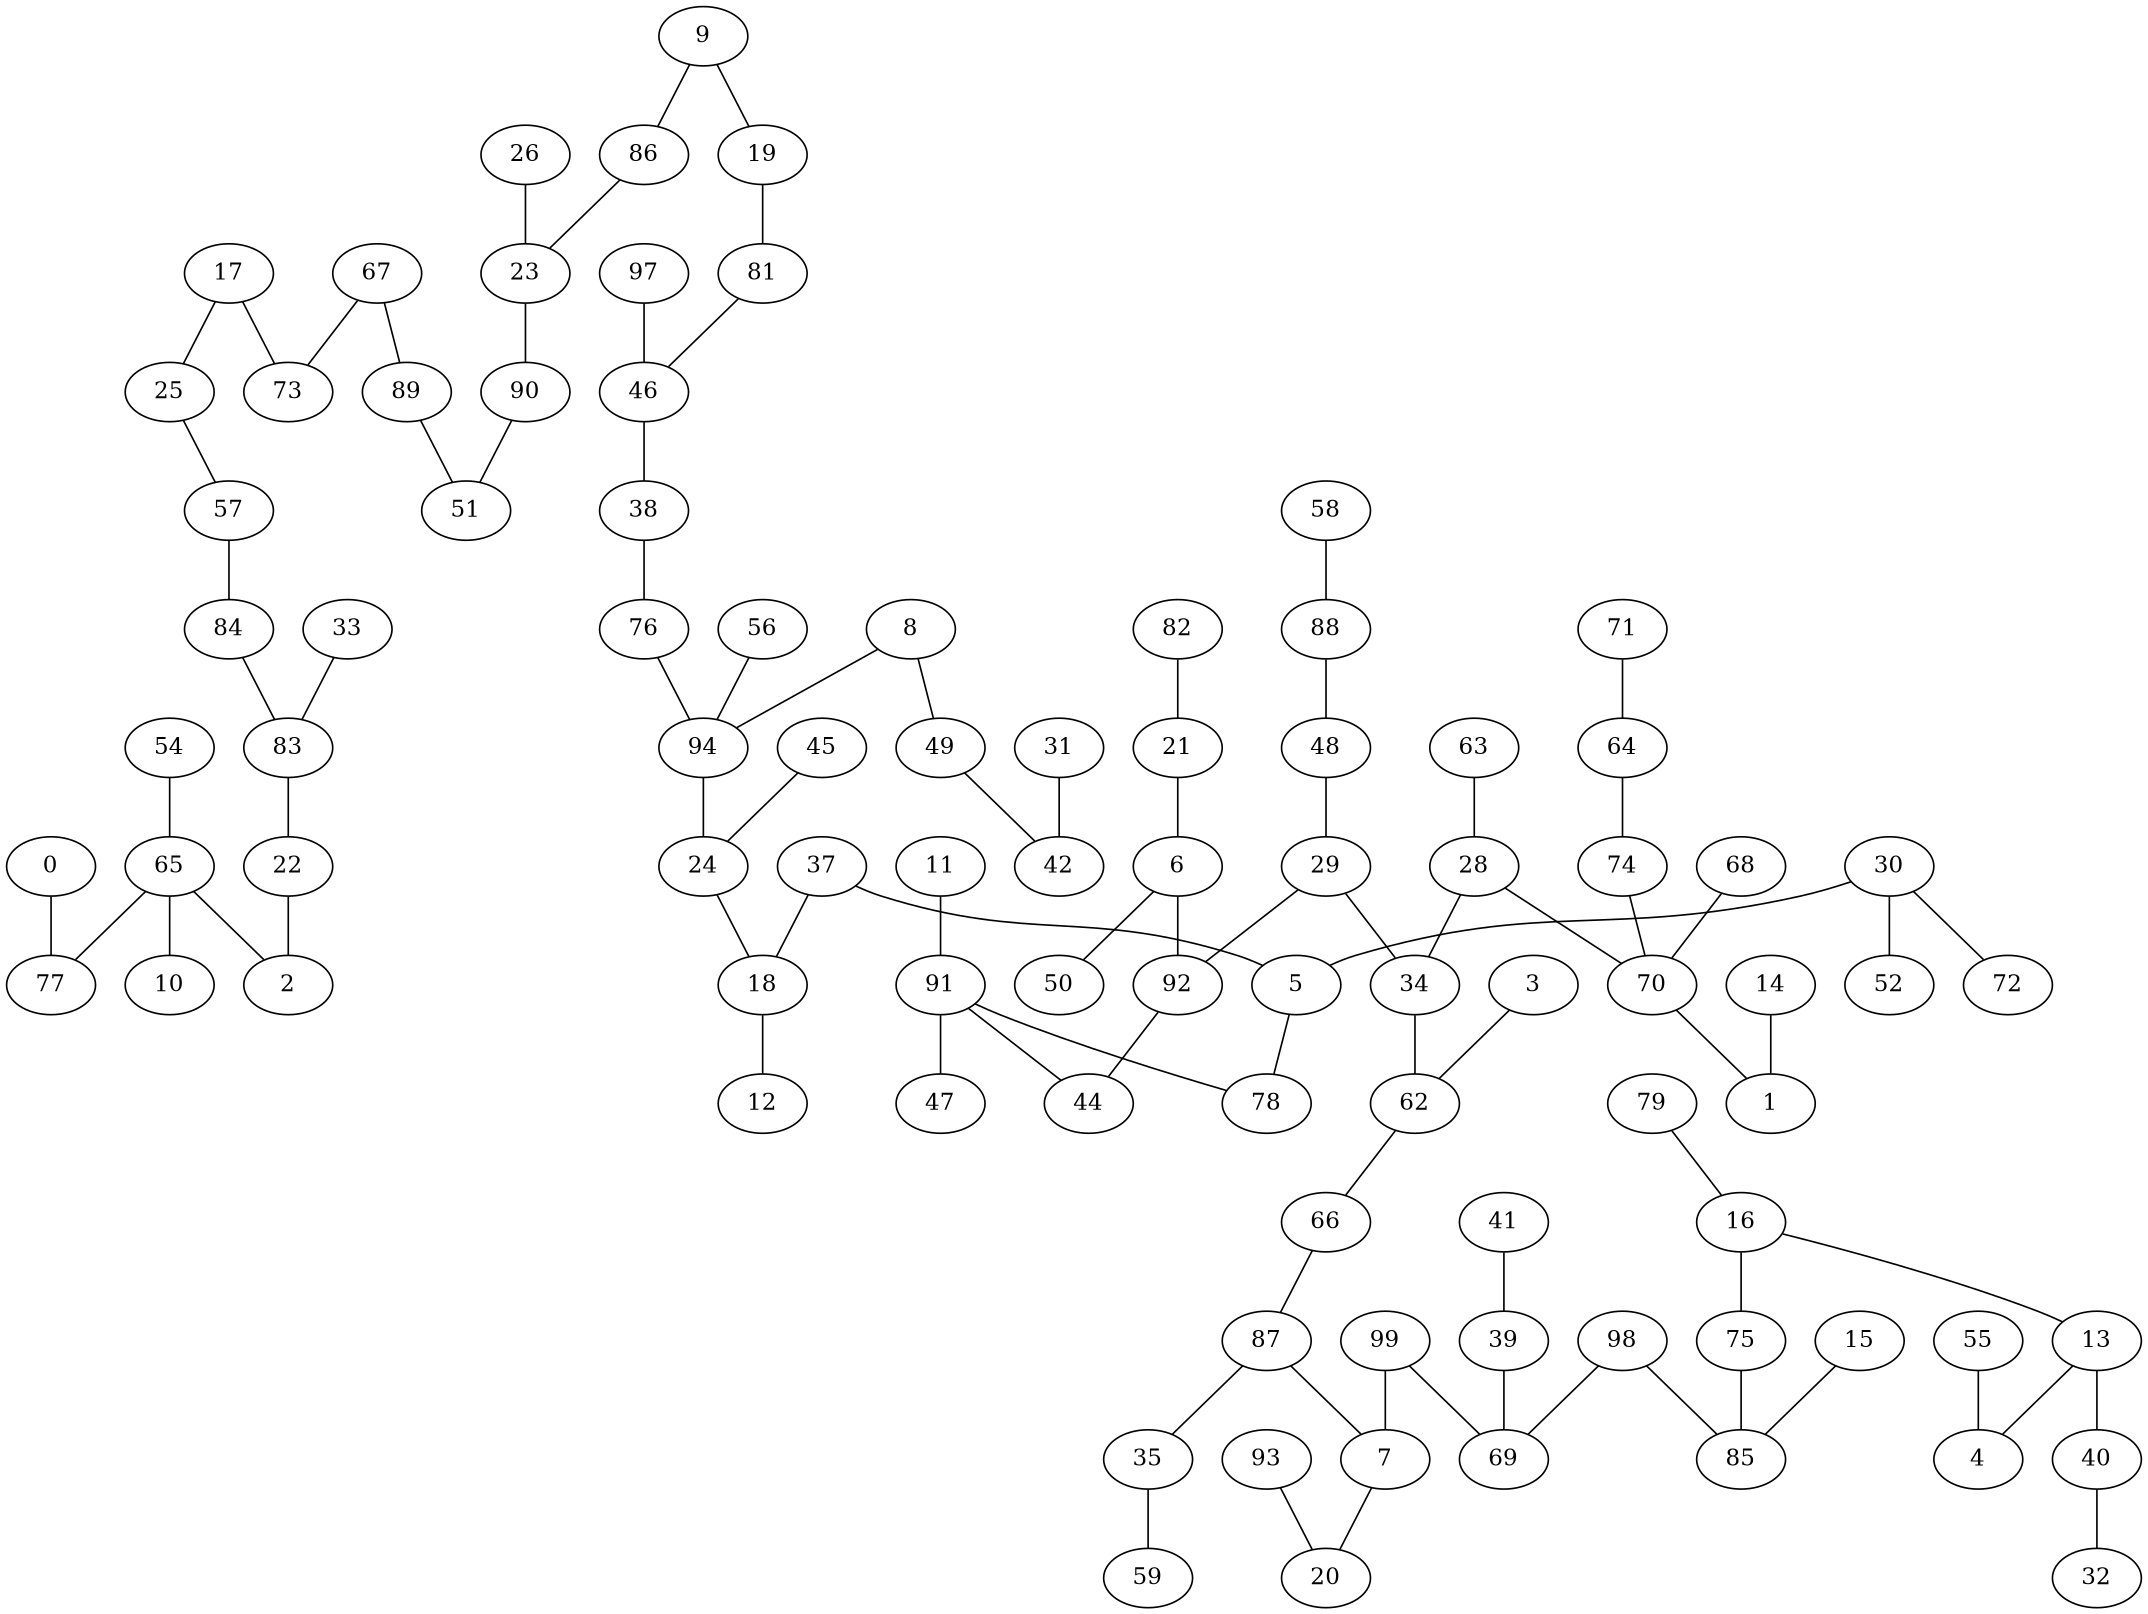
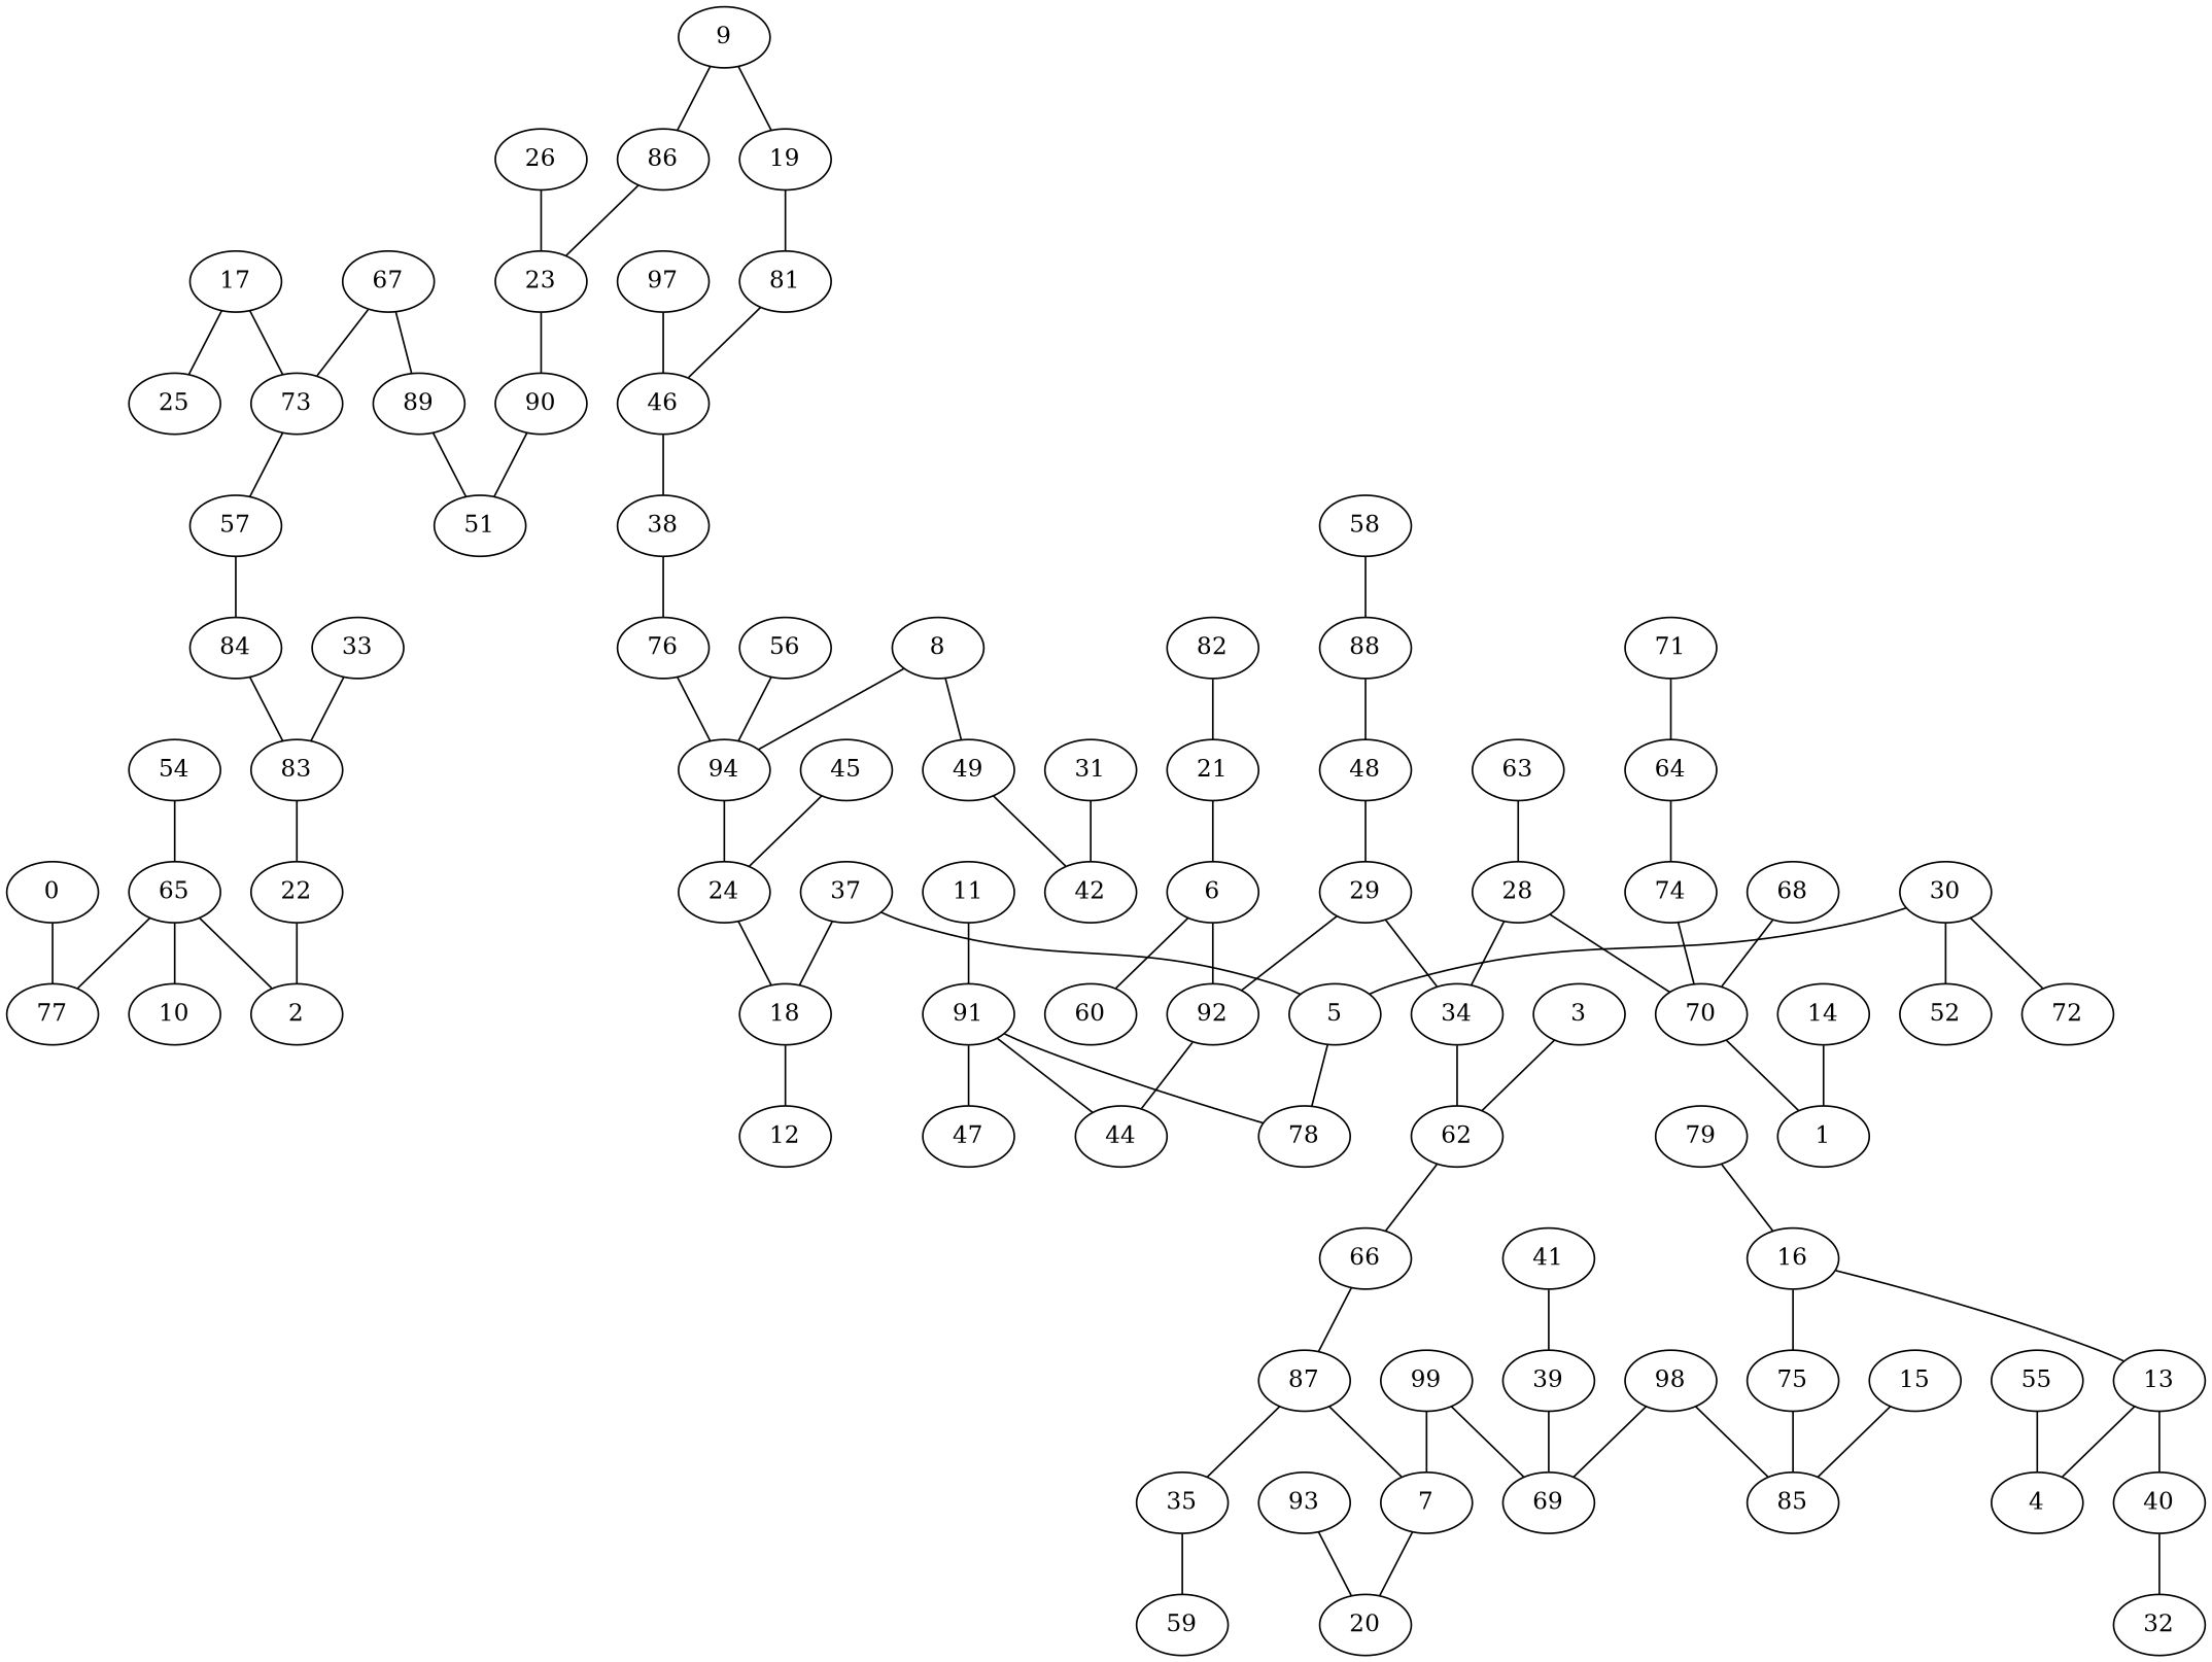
  graph {
    0
    77
    65
    10
    2
    54
    22
    83
    84
    57
    25
    17
    73
    67
    89
    51
    90
    23
    86
    9
    19
    81
    46
    38
    76
    94
    n27 [label=24]
    18
    56
    12
    45
    37
    5
    78
    30
    52
    72
    91
    47
    44
    92
    6
-   50
+   50 [label=60]
    21
    82
    29
    34
    62
    48
    88
    58
    66
    87
    7
    35
    20
    59
    99
    69
    98
    85
    75
    16
    13
    4
    40
    32
    55
    79
    15
    39
    41
    93
    3
    28
    70
    1
    63
    68
    74
    64
    71
    14
    11
    8
    49
    42
    31
    97
    26
    33
    0 -- 77
    65 -- 77
    65 -- 10
    65 -- 2
    54 -- 65
    22 -- 2
    83 -- 22
    84 -- 83
    57 -- 84
-   25 -- 57
+   73 -- 57
    17 -- 25
    17 -- 73
    67 -- 73
    67 -- 89
    89 -- 51
    90 -- 51
    23 -- 90
    86 -- 23
    9 -- 86
    9 -- 19
    19 -- 81
    81 -- 46
    46 -- 38
    38 -- 76
    76 -- 94
    94 -- n27
    n27 -- 18
    18 -- 12
    56 -- 94
    45 -- n27
    37 -- 18
    37 -- 5
    5 -- 78
    30 -- 5
    30 -- 52
    30 -- 72
    91 -- 78
    91 -- 47
    91 -- 44
    92 -- 44
    6 -- 92
    6 -- 50
    21 -- 6
    82 -- 21
    29 -- 92
    29 -- 34
    34 -- 62
    62 -- 66
    48 -- 29
    88 -- 48
    58 -- 88
    66 -- 87
    87 -- 7
    87 -- 35
    7 -- 20
    35 -- 59
    99 -- 7
    99 -- 69
    98 -- 69
    98 -- 85
    75 -- 85
    16 -- 75
    16 -- 13
    13 -- 4
    13 -- 40
    40 -- 32
    55 -- 4
    79 -- 16
    15 -- 85
    39 -- 69
    41 -- 39
    93 -- 20
    3 -- 62
    28 -- 34
    28 -- 70
    70 -- 1
    63 -- 28
    68 -- 70
    74 -- 70
    64 -- 74
    71 -- 64
    14 -- 1
    11 -- 91
    8 -- 94
    8 -- 49
    49 -- 42
    31 -- 42
    97 -- 46
    26 -- 23
    33 -- 83
  }
